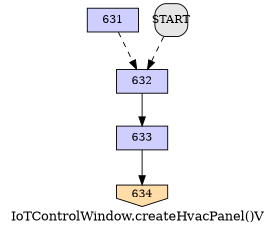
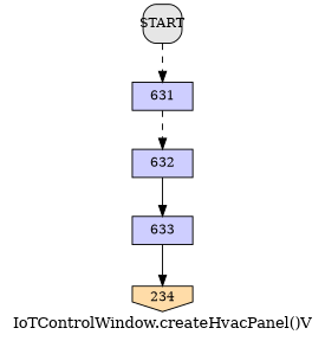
  digraph {
    label="IoTControlWindow.createHvacPanel()V"
    node [fillcolor="#CECEFF" fixedsize=true fontsize=12 shape=box style=filled]
    edge [style=dashed]
    n1 [height=0.36 label=631 width=0.78]
    n2 [height=0.36 label=632 width=0.78]
    n3 [height=0.36 label=633 width=0.78]
-   n4 [fillcolor="#FFDCA8" height=0.36 label=634 shape=invhouse width=0.78]
+   n4 [fillcolor="#FFDCA8" height=0.36 label=234 shape=invhouse width=0.78]
    n5 [fillcolor="#E6E6E6" height=0.5 label=START style="filled, rounded" width=0.5]
    n1 -> n2
    n2 -> n3 [style=solid]
    n3 -> n4 [style=solid]
-   n5 -> n2
+   n5 -> n1
  }
